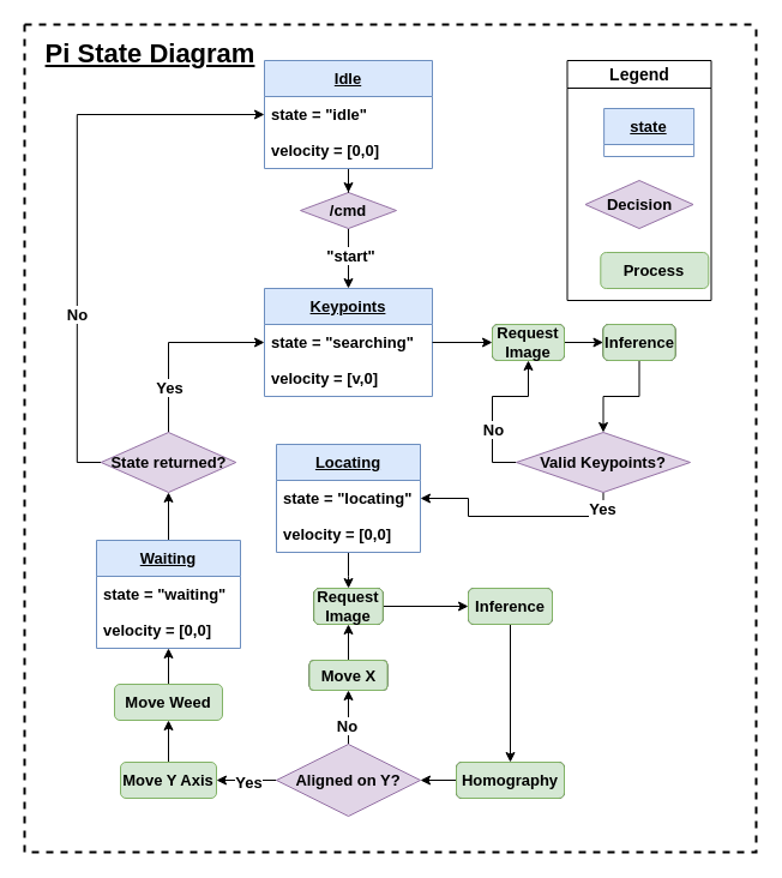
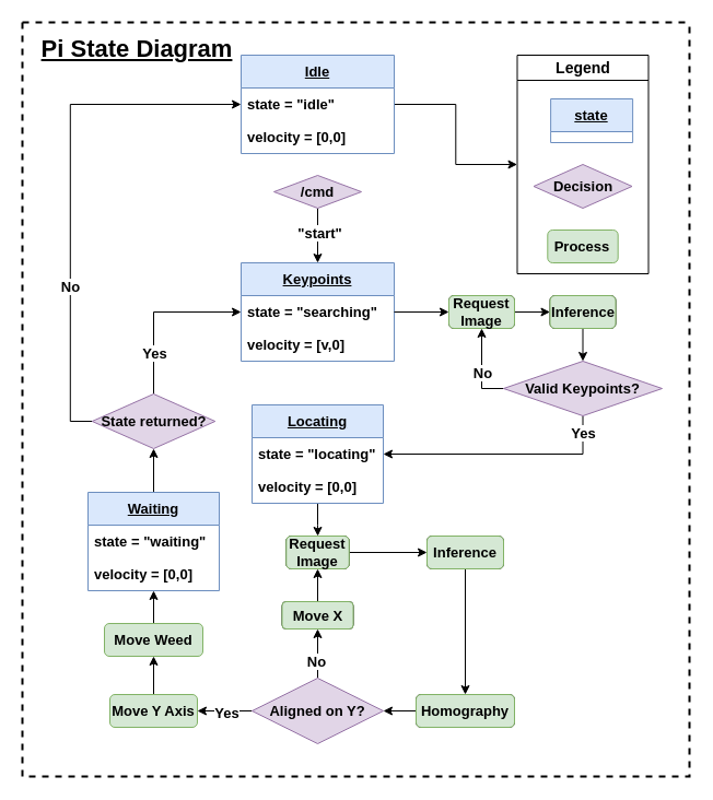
  <mxCell id="0" />
  <mxCell id="1" parent="0" />
  <mxCell id="2" style="edgeStyle=orthogonalEdgeStyle;rounded=0;orthogonalLoop=1;jettySize=auto;html=1;exitX=0.5;exitY=1;exitDx=0;exitDy=0;entryX=0.5;entryY=0;entryDx=0;entryDy=0;fontStyle=1;fontSize=13;" parent="1" source="4" target="9" edge="1"><mxGeometry relative="1" as="geometry" /></mxCell>
  <mxCell id="3" value="&quot;start&quot;" style="edgeLabel;html=1;align=center;verticalAlign=middle;resizable=0;points=[];fontStyle=1;fontSize=13;" parent="2" vertex="1" connectable="0"><mxGeometry x="-0.12" y="1" relative="1" as="geometry"><mxPoint as="offset" /></mxGeometry></mxCell>
  <mxCell id="4" value="/cmd" style="rhombus;whiteSpace=wrap;html=1;fillColor=#e1d5e7;strokeColor=#9673a6;fontStyle=1;fontSize=13;" parent="1" vertex="1"><mxGeometry x="250" y="160" width="80" height="30" as="geometry" /></mxCell>
- <mxCell id="5" style="edgeStyle=orthogonalEdgeStyle;rounded=0;orthogonalLoop=1;jettySize=auto;html=1;entryX=0.5;entryY=0;entryDx=0;entryDy=0;fontStyle=1;fontSize=13;" parent="1" source="6" target="4" edge="1"><mxGeometry relative="1" as="geometry" /></mxCell>
+ <mxCell id="5" style="edgeStyle=orthogonalEdgeStyle;rounded=0;orthogonalLoop=1;jettySize=auto;html=1;fontStyle=1;fontSize=13;" parent="1" source="6" target="62" edge="1"><mxGeometry relative="1" as="geometry" /></mxCell>
  <mxCell id="6" value="&lt;span style=&quot;font-size: 13px;&quot;&gt;&lt;u style=&quot;font-size: 13px;&quot;&gt;Idle&lt;/u&gt;&lt;/span&gt;" style="swimlane;fontStyle=1;childLayout=stackLayout;horizontal=1;startSize=30;horizontalStack=0;resizeParent=1;resizeParentMax=0;resizeLast=0;collapsible=1;marginBottom=0;whiteSpace=wrap;html=1;fillColor=#dae8fc;strokeColor=#6c8ebf;fontSize=13;" parent="1" vertex="1"><mxGeometry x="220" y="50" width="140" height="90" as="geometry" /></mxCell>
  <mxCell id="7" value="state = &quot;idle&quot;" style="text;strokeColor=none;fillColor=none;align=left;verticalAlign=middle;spacingLeft=4;spacingRight=4;overflow=hidden;points=[[0,0.5],[1,0.5]];portConstraint=eastwest;rotatable=0;whiteSpace=wrap;html=1;fontStyle=1;fontSize=13;" parent="6" vertex="1"><mxGeometry y="30" width="140" height="30" as="geometry" /></mxCell>
  <mxCell id="8" value="velocity = [0,0]" style="text;strokeColor=none;fillColor=none;align=left;verticalAlign=middle;spacingLeft=4;spacingRight=4;overflow=hidden;points=[[0,0.5],[1,0.5]];portConstraint=eastwest;rotatable=0;whiteSpace=wrap;html=1;fontStyle=1;fontSize=13;" parent="6" vertex="1"><mxGeometry y="60" width="140" height="30" as="geometry" /></mxCell>
  <mxCell id="9" value="&lt;span style=&quot;font-size: 13px;&quot;&gt;&lt;u style=&quot;font-size: 13px;&quot;&gt;Keypoints&lt;/u&gt;&lt;/span&gt;" style="swimlane;fontStyle=1;childLayout=stackLayout;horizontal=1;startSize=30;horizontalStack=0;resizeParent=1;resizeParentMax=0;resizeLast=0;collapsible=1;marginBottom=0;whiteSpace=wrap;html=1;fillColor=#dae8fc;strokeColor=#6c8ebf;fontSize=13;" parent="1" vertex="1"><mxGeometry x="220" y="240" width="140" height="90" as="geometry" /></mxCell>
  <mxCell id="10" value="state = &quot;searching&quot;" style="text;strokeColor=none;fillColor=none;align=left;verticalAlign=middle;spacingLeft=4;spacingRight=4;overflow=hidden;points=[[0,0.5],[1,0.5]];portConstraint=eastwest;rotatable=0;whiteSpace=wrap;html=1;fontStyle=1;fontSize=13;" parent="9" vertex="1"><mxGeometry y="30" width="140" height="30" as="geometry" /></mxCell>
  <mxCell id="11" value="velocity = [v,0]" style="text;strokeColor=none;fillColor=none;align=left;verticalAlign=middle;spacingLeft=4;spacingRight=4;overflow=hidden;points=[[0,0.5],[1,0.5]];portConstraint=eastwest;rotatable=0;whiteSpace=wrap;html=1;fontStyle=1;fontSize=13;" parent="9" vertex="1"><mxGeometry y="60" width="140" height="30" as="geometry" /></mxCell>
  <mxCell id="12" style="edgeStyle=orthogonalEdgeStyle;rounded=0;orthogonalLoop=1;jettySize=auto;html=1;exitX=1;exitY=0.5;exitDx=0;exitDy=0;entryX=0;entryY=0.5;entryDx=0;entryDy=0;fontStyle=1;fontSize=13;" parent="1" source="13" target="16" edge="1"><mxGeometry relative="1" as="geometry" /></mxCell>
  <mxCell id="13" value="Request Image" style="rounded=1;whiteSpace=wrap;html=1;fontStyle=1;fontSize=13;" parent="1" vertex="1"><mxGeometry x="410" y="270" width="60" height="30" as="geometry" /></mxCell>
  <mxCell id="14" style="edgeStyle=orthogonalEdgeStyle;rounded=0;orthogonalLoop=1;jettySize=auto;html=1;exitX=1;exitY=0.5;exitDx=0;exitDy=0;entryX=0;entryY=0.5;entryDx=0;entryDy=0;fontStyle=1;fontSize=13;" parent="1" source="10" target="13" edge="1"><mxGeometry relative="1" as="geometry" /></mxCell>
  <mxCell id="15" style="edgeStyle=orthogonalEdgeStyle;rounded=0;orthogonalLoop=1;jettySize=auto;html=1;exitX=0.5;exitY=1;exitDx=0;exitDy=0;entryX=0.5;entryY=0;entryDx=0;entryDy=0;fontStyle=1;fontSize=13;" parent="1" source="16" target="21" edge="1"><mxGeometry relative="1" as="geometry" /></mxCell>
  <mxCell id="16" value="Inference" style="rounded=1;whiteSpace=wrap;html=1;fontStyle=1;fontSize=13;" parent="1" vertex="1"><mxGeometry x="502.5" y="270" width="60" height="30" as="geometry" /></mxCell>
  <mxCell id="17" style="edgeStyle=orthogonalEdgeStyle;rounded=0;orthogonalLoop=1;jettySize=auto;html=1;exitX=0;exitY=0.5;exitDx=0;exitDy=0;entryX=0.5;entryY=1;entryDx=0;entryDy=0;fontStyle=1;fontSize=13;" parent="1" source="21" target="13" edge="1"><mxGeometry relative="1" as="geometry" /></mxCell>
  <mxCell id="18" value="No" style="edgeLabel;html=1;align=center;verticalAlign=middle;resizable=0;points=[];fontStyle=1;fontSize=13;" parent="17" vertex="1" connectable="0"><mxGeometry x="-0.491" y="-1" relative="1" as="geometry"><mxPoint x="-1" y="-14" as="offset" /></mxGeometry></mxCell>
  <mxCell id="19" style="edgeStyle=orthogonalEdgeStyle;rounded=0;orthogonalLoop=1;jettySize=auto;html=1;exitX=0.5;exitY=1;exitDx=0;exitDy=0;entryX=1;entryY=0.5;entryDx=0;entryDy=0;fontStyle=1;fontSize=13;" parent="1" source="21" target="24" edge="1"><mxGeometry relative="1" as="geometry" /></mxCell>
  <mxCell id="20" value="Yes" style="edgeLabel;html=1;align=center;verticalAlign=middle;resizable=0;points=[];fontStyle=1;fontSize=13;" parent="19" vertex="1" connectable="0"><mxGeometry x="-0.789" y="1" relative="1" as="geometry"><mxPoint x="-1" y="-8" as="offset" /></mxGeometry></mxCell>
- <mxCell id="21" value="Valid Keypoints?" style="rhombus;whiteSpace=wrap;html=1;fillColor=#e1d5e7;strokeColor=#9673a6;fontStyle=1;fontSize=13;" parent="1" vertex="1"><mxGeometry x="430" y="360" width="145" height="50" as="geometry" /></mxCell>
+ <mxCell id="21" value="Valid Keypoints?" style="rhombus;whiteSpace=wrap;html=1;fillColor=#e1d5e7;strokeColor=#9673a6;fontStyle=1;fontSize=13;" parent="1" vertex="1"><mxGeometry x="460" y="330" width="145" height="50" as="geometry" /></mxCell>
  <mxCell id="22" style="edgeStyle=orthogonalEdgeStyle;rounded=0;orthogonalLoop=1;jettySize=auto;html=1;fontStyle=1;fontSize=13;" parent="1" source="23" target="27" edge="1"><mxGeometry relative="1" as="geometry" /></mxCell>
  <mxCell id="23" value="&lt;span style=&quot;font-size: 13px;&quot;&gt;&lt;u style=&quot;font-size: 13px;&quot;&gt;Locating&lt;/u&gt;&lt;/span&gt;" style="swimlane;fontStyle=1;childLayout=stackLayout;horizontal=1;startSize=30;horizontalStack=0;resizeParent=1;resizeParentMax=0;resizeLast=0;collapsible=1;marginBottom=0;whiteSpace=wrap;html=1;fillColor=#dae8fc;strokeColor=#6c8ebf;fontSize=13;" parent="1" vertex="1"><mxGeometry x="230" y="370" width="120" height="90" as="geometry" /></mxCell>
  <mxCell id="24" value="state = &quot;locating&quot;" style="text;strokeColor=none;fillColor=none;align=left;verticalAlign=middle;spacingLeft=4;spacingRight=4;overflow=hidden;points=[[0,0.5],[1,0.5]];portConstraint=eastwest;rotatable=0;whiteSpace=wrap;html=1;fontStyle=1;fontSize=13;" parent="23" vertex="1"><mxGeometry y="30" width="120" height="30" as="geometry" /></mxCell>
  <mxCell id="25" value="velocity = [0,0]" style="text;strokeColor=none;fillColor=none;align=left;verticalAlign=middle;spacingLeft=4;spacingRight=4;overflow=hidden;points=[[0,0.5],[1,0.5]];portConstraint=eastwest;rotatable=0;whiteSpace=wrap;html=1;fontStyle=1;fontSize=13;" parent="23" vertex="1"><mxGeometry y="60" width="120" height="30" as="geometry" /></mxCell>
  <mxCell id="26" style="edgeStyle=orthogonalEdgeStyle;rounded=0;orthogonalLoop=1;jettySize=auto;html=1;exitX=1;exitY=0.5;exitDx=0;exitDy=0;entryX=0;entryY=0.5;entryDx=0;entryDy=0;fontStyle=1;fontSize=13;" parent="1" source="27" target="29" edge="1"><mxGeometry relative="1" as="geometry" /></mxCell>
  <mxCell id="27" value="Request Image" style="rounded=1;whiteSpace=wrap;html=1;fontStyle=1;fontSize=13;" parent="1" vertex="1"><mxGeometry x="261.25" y="490" width="57.5" height="30" as="geometry" /></mxCell>
  <mxCell id="28" style="edgeStyle=orthogonalEdgeStyle;rounded=0;orthogonalLoop=1;jettySize=auto;html=1;exitX=0.5;exitY=1;exitDx=0;exitDy=0;entryX=0.5;entryY=0;entryDx=0;entryDy=0;fontStyle=1;fontSize=13;" parent="1" source="29" target="31" edge="1"><mxGeometry relative="1" as="geometry" /></mxCell>
  <mxCell id="29" value="Inference" style="rounded=1;whiteSpace=wrap;html=1;fontStyle=1;fontSize=13;" parent="1" vertex="1"><mxGeometry x="390" y="490" width="70" height="30" as="geometry" /></mxCell>
  <mxCell id="30" style="edgeStyle=orthogonalEdgeStyle;rounded=0;orthogonalLoop=1;jettySize=auto;html=1;exitX=0;exitY=0.5;exitDx=0;exitDy=0;entryX=1;entryY=0.5;entryDx=0;entryDy=0;fontStyle=1;fontSize=13;" parent="1" source="31" target="38" edge="1"><mxGeometry relative="1" as="geometry" /></mxCell>
  <mxCell id="31" value="Homography" style="rounded=1;whiteSpace=wrap;html=1;fontStyle=1;fontSize=13;" parent="1" vertex="1"><mxGeometry x="380" y="635" width="90" height="30" as="geometry" /></mxCell>
  <mxCell id="32" style="edgeStyle=orthogonalEdgeStyle;rounded=0;orthogonalLoop=1;jettySize=auto;html=1;exitX=0.5;exitY=0;exitDx=0;exitDy=0;entryX=0.5;entryY=1;entryDx=0;entryDy=0;fontStyle=1;fontSize=13;" parent="1" source="33" target="27" edge="1"><mxGeometry relative="1" as="geometry" /></mxCell>
  <mxCell id="33" value="Move X" style="rounded=1;whiteSpace=wrap;html=1;fontStyle=1;fontSize=13;" parent="1" vertex="1"><mxGeometry x="257.5" y="550" width="65" height="25" as="geometry" /></mxCell>
  <mxCell id="34" style="edgeStyle=orthogonalEdgeStyle;rounded=0;orthogonalLoop=1;jettySize=auto;html=1;exitX=0.5;exitY=0;exitDx=0;exitDy=0;entryX=0.5;entryY=1;entryDx=0;entryDy=0;fontStyle=1;fontSize=13;" parent="1" source="38" target="33" edge="1"><mxGeometry relative="1" as="geometry" /></mxCell>
  <mxCell id="35" value="No" style="edgeLabel;html=1;align=center;verticalAlign=middle;resizable=0;points=[];fontStyle=1;fontSize=13;" parent="34" vertex="1" connectable="0"><mxGeometry x="-0.275" y="2" relative="1" as="geometry"><mxPoint as="offset" /></mxGeometry></mxCell>
  <mxCell id="36" style="edgeStyle=orthogonalEdgeStyle;rounded=0;orthogonalLoop=1;jettySize=auto;html=1;exitX=0;exitY=0.5;exitDx=0;exitDy=0;entryX=1;entryY=0.5;entryDx=0;entryDy=0;fontStyle=1;fontSize=13;" parent="1" source="38" target="40" edge="1"><mxGeometry relative="1" as="geometry" /></mxCell>
  <mxCell id="37" value="Yes" style="edgeLabel;html=1;align=center;verticalAlign=middle;resizable=0;points=[];fontStyle=1;fontSize=13;" parent="36" vertex="1" connectable="0"><mxGeometry x="-0.057" y="1" relative="1" as="geometry"><mxPoint as="offset" /></mxGeometry></mxCell>
  <mxCell id="38" value="Aligned on Y?" style="rhombus;whiteSpace=wrap;html=1;fillColor=#e1d5e7;strokeColor=#9673a6;fontStyle=1;fontSize=13;" parent="1" vertex="1"><mxGeometry x="230" y="620" width="120" height="60" as="geometry" /></mxCell>
  <mxCell id="39" style="edgeStyle=orthogonalEdgeStyle;rounded=0;orthogonalLoop=1;jettySize=auto;html=1;exitX=0.5;exitY=0;exitDx=0;exitDy=0;entryX=0.5;entryY=1;entryDx=0;entryDy=0;fontStyle=1;fontSize=13;" parent="1" source="40" target="42" edge="1"><mxGeometry relative="1" as="geometry" /></mxCell>
  <mxCell id="40" value="Move Y Axis" style="rounded=1;whiteSpace=wrap;html=1;fillColor=#d5e8d4;strokeColor=#82b366;fontStyle=1;fontSize=13;" parent="1" vertex="1"><mxGeometry x="100" y="635" width="80" height="30" as="geometry" /></mxCell>
  <mxCell id="41" style="edgeStyle=orthogonalEdgeStyle;rounded=0;orthogonalLoop=1;jettySize=auto;html=1;exitX=0.5;exitY=0;exitDx=0;exitDy=0;fontStyle=1;fontSize=13;" parent="1" source="42" target="44" edge="1"><mxGeometry relative="1" as="geometry" /></mxCell>
  <mxCell id="42" value="Move Weed" style="rounded=1;whiteSpace=wrap;html=1;fillColor=#d5e8d4;strokeColor=#82b366;fontStyle=1;fontSize=13;" parent="1" vertex="1"><mxGeometry x="95" y="570" width="90" height="30" as="geometry" /></mxCell>
  <mxCell id="43" style="edgeStyle=orthogonalEdgeStyle;rounded=0;orthogonalLoop=1;jettySize=auto;html=1;exitX=0.5;exitY=0;exitDx=0;exitDy=0;entryX=0.5;entryY=1;entryDx=0;entryDy=0;fontStyle=1;fontSize=13;" parent="1" source="44" target="51" edge="1"><mxGeometry relative="1" as="geometry" /></mxCell>
  <mxCell id="44" value="&lt;span style=&quot;font-size: 13px;&quot;&gt;&lt;u style=&quot;font-size: 13px;&quot;&gt;Waiting&lt;/u&gt;&lt;/span&gt;" style="swimlane;fontStyle=1;childLayout=stackLayout;horizontal=1;startSize=30;horizontalStack=0;resizeParent=1;resizeParentMax=0;resizeLast=0;collapsible=1;marginBottom=0;whiteSpace=wrap;html=1;fillColor=#dae8fc;strokeColor=#6c8ebf;fontSize=13;" parent="1" vertex="1"><mxGeometry x="80" y="450" width="120" height="90" as="geometry" /></mxCell>
  <mxCell id="45" value="state = &quot;waiting&quot;" style="text;strokeColor=none;fillColor=none;align=left;verticalAlign=middle;spacingLeft=4;spacingRight=4;overflow=hidden;points=[[0,0.5],[1,0.5]];portConstraint=eastwest;rotatable=0;whiteSpace=wrap;html=1;fontStyle=1;fontSize=13;" parent="44" vertex="1"><mxGeometry y="30" width="120" height="30" as="geometry" /></mxCell>
  <mxCell id="46" value="velocity = [0,0]" style="text;strokeColor=none;fillColor=none;align=left;verticalAlign=middle;spacingLeft=4;spacingRight=4;overflow=hidden;points=[[0,0.5],[1,0.5]];portConstraint=eastwest;rotatable=0;whiteSpace=wrap;html=1;fontStyle=1;fontSize=13;" parent="44" vertex="1"><mxGeometry y="60" width="120" height="30" as="geometry" /></mxCell>
  <mxCell id="47" style="edgeStyle=orthogonalEdgeStyle;rounded=0;orthogonalLoop=1;jettySize=auto;html=1;exitX=0.5;exitY=0;exitDx=0;exitDy=0;entryX=0;entryY=0.5;entryDx=0;entryDy=0;fontStyle=1;fontSize=13;" parent="1" source="51" target="10" edge="1"><mxGeometry relative="1" as="geometry" /></mxCell>
  <mxCell id="48" value="Yes" style="edgeLabel;html=1;align=center;verticalAlign=middle;resizable=0;points=[];fontStyle=1;fontSize=13;" parent="47" vertex="1" connectable="0"><mxGeometry x="-0.507" relative="1" as="geometry"><mxPoint as="offset" /></mxGeometry></mxCell>
  <mxCell id="49" style="edgeStyle=orthogonalEdgeStyle;rounded=0;orthogonalLoop=1;jettySize=auto;html=1;exitX=0;exitY=0.5;exitDx=0;exitDy=0;entryX=0;entryY=0.5;entryDx=0;entryDy=0;fontStyle=1;fontSize=13;" parent="1" source="51" target="7" edge="1"><mxGeometry relative="1" as="geometry" /></mxCell>
  <mxCell id="50" value="No" style="edgeLabel;html=1;align=center;verticalAlign=middle;resizable=0;points=[];fontStyle=1;fontSize=13;" parent="49" vertex="1" connectable="0"><mxGeometry x="-0.388" relative="1" as="geometry"><mxPoint as="offset" /></mxGeometry></mxCell>
  <mxCell id="51" value="State returned?" style="rhombus;whiteSpace=wrap;html=1;fillColor=#e1d5e7;strokeColor=#9673a6;fontStyle=1;fontSize=13;" parent="1" vertex="1"><mxGeometry x="83.75" y="360" width="112.5" height="50" as="geometry" /></mxCell>
  <mxCell id="52" value="Request Image" style="rounded=1;whiteSpace=wrap;html=1;fillColor=#d5e8d4;strokeColor=#82b366;fontStyle=1;fontSize=13;" parent="1" vertex="1"><mxGeometry x="410" y="270" width="60" height="30" as="geometry" /></mxCell>
  <mxCell id="53" value="Inference" style="rounded=1;whiteSpace=wrap;html=1;fillColor=#d5e8d4;strokeColor=#82b366;fontStyle=1;fontSize=13;" parent="1" vertex="1"><mxGeometry x="502.5" y="270" width="60" height="30" as="geometry" /></mxCell>
  <mxCell id="54" value="Inference" style="rounded=1;whiteSpace=wrap;html=1;fillColor=#d5e8d4;strokeColor=#82b366;fontStyle=1;fontSize=13;" parent="1" vertex="1"><mxGeometry x="390" y="490" width="70" height="30" as="geometry" /></mxCell>
  <mxCell id="55" value="Request Image" style="rounded=1;whiteSpace=wrap;html=1;fillColor=#d5e8d4;strokeColor=#82b366;fontStyle=1;fontSize=13;" parent="1" vertex="1"><mxGeometry x="261.25" y="490" width="57.5" height="30" as="geometry" /></mxCell>
  <mxCell id="56" value="Move X" style="rounded=1;whiteSpace=wrap;html=1;fillColor=#d5e8d4;strokeColor=#82b366;fontStyle=1;fontSize=13;" parent="1" vertex="1"><mxGeometry x="257.5" y="550" width="65" height="25" as="geometry" /></mxCell>
  <mxCell id="57" value="Homography" style="rounded=1;whiteSpace=wrap;html=1;fillColor=#d5e8d4;strokeColor=#82b366;fontStyle=1;fontSize=13;" parent="1" vertex="1"><mxGeometry x="380" y="635" width="90" height="30" as="geometry" /></mxCell>
  <mxCell id="58" value="" style="swimlane;startSize=0;strokeWidth=2;dashed=1;" vertex="1" parent="1"><mxGeometry x="20" y="20" width="610" height="690" as="geometry" /></mxCell>
  <mxCell id="59" value="&lt;span style=&quot;font-size: 13px;&quot;&gt;&lt;u style=&quot;font-size: 13px;&quot;&gt;state&lt;/u&gt;&lt;/span&gt;" style="swimlane;fontStyle=1;childLayout=stackLayout;horizontal=1;startSize=30;horizontalStack=0;resizeParent=1;resizeParentMax=0;resizeLast=0;collapsible=1;marginBottom=0;whiteSpace=wrap;html=1;fillColor=#dae8fc;strokeColor=#6c8ebf;fontSize=13;" vertex="1" parent="58"><mxGeometry x="483.12" y="70" width="75" height="40" as="geometry" /></mxCell>
  <mxCell id="60" value="Decision" style="rhombus;whiteSpace=wrap;html=1;fillColor=#e1d5e7;strokeColor=#9673a6;fontStyle=1;fontSize=13;" vertex="1" parent="58"><mxGeometry x="467.5" y="130" width="90" height="40" as="geometry" /></mxCell>
- <mxCell id="61" value="Process" style="rounded=1;whiteSpace=wrap;html=1;fillColor=#d5e8d4;strokeColor=#82b366;fontStyle=1;fontSize=13;" vertex="1" parent="58"><mxGeometry x="480.31" y="190" width="90" height="30" as="geometry" /></mxCell>
+ <mxCell id="61" value="Process" style="rounded=1;whiteSpace=wrap;html=1;fillColor=#d5e8d4;strokeColor=#82b366;fontStyle=1;fontSize=13;" vertex="1" parent="58"><mxGeometry x="480.31" y="190" width="64.37" height="30" as="geometry" /></mxCell>
  <mxCell id="62" value="&lt;font style=&quot;font-size: 14px;&quot;&gt;Legend&lt;/font&gt;" style="swimlane;whiteSpace=wrap;html=1;" vertex="1" parent="58"><mxGeometry x="452.5" y="30" width="120" height="200" as="geometry" /></mxCell>
  <mxCell id="63" value="&lt;b style=&quot;font-size: 22px;&quot;&gt;&lt;u style=&quot;font-size: 22px;&quot;&gt;&lt;font style=&quot;font-size: 22px;&quot;&gt;Pi State Diagram&lt;/font&gt;&lt;/u&gt;&lt;/b&gt;" style="text;html=1;align=center;verticalAlign=middle;whiteSpace=wrap;rounded=0;fontSize=22;" vertex="1" parent="58"><mxGeometry x="10" y="10" width="190" height="30" as="geometry" /></mxCell>
